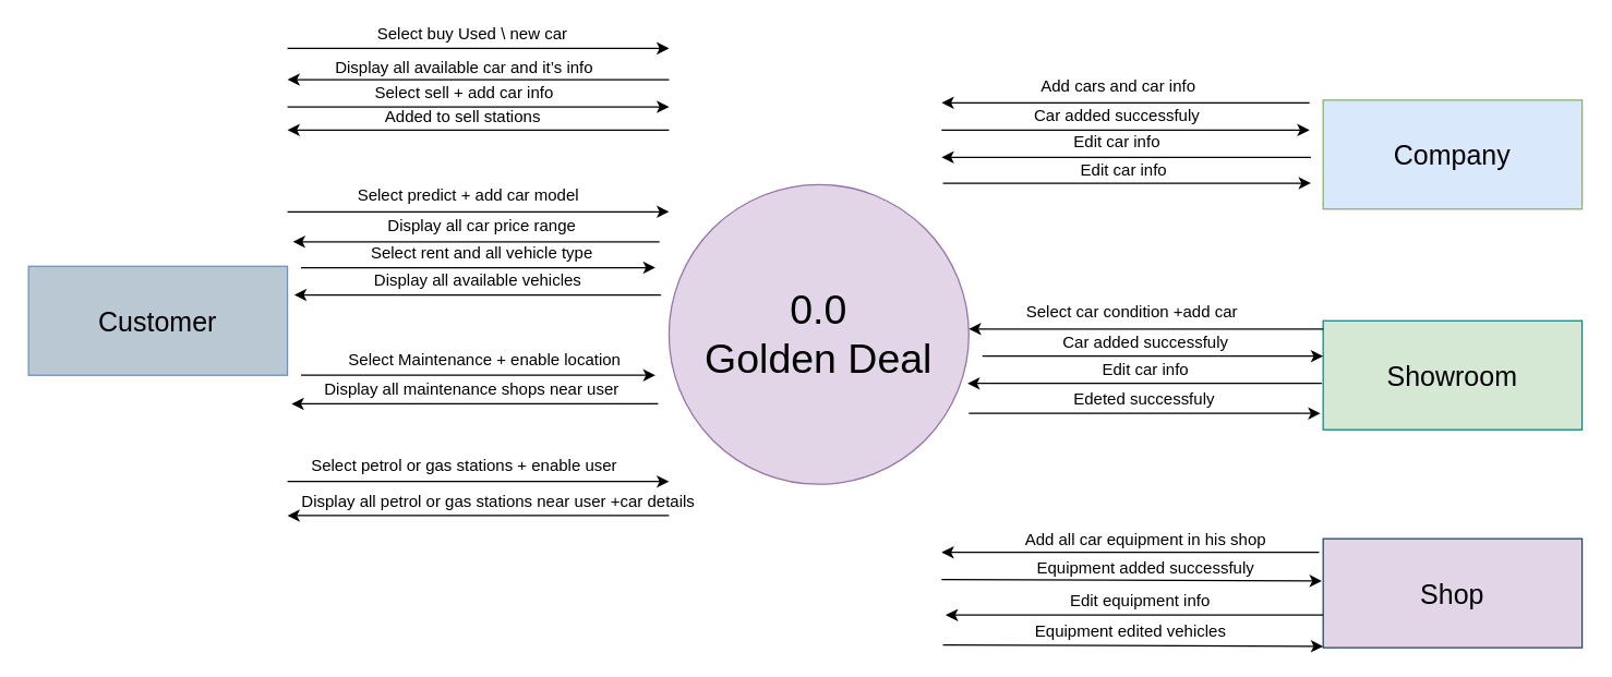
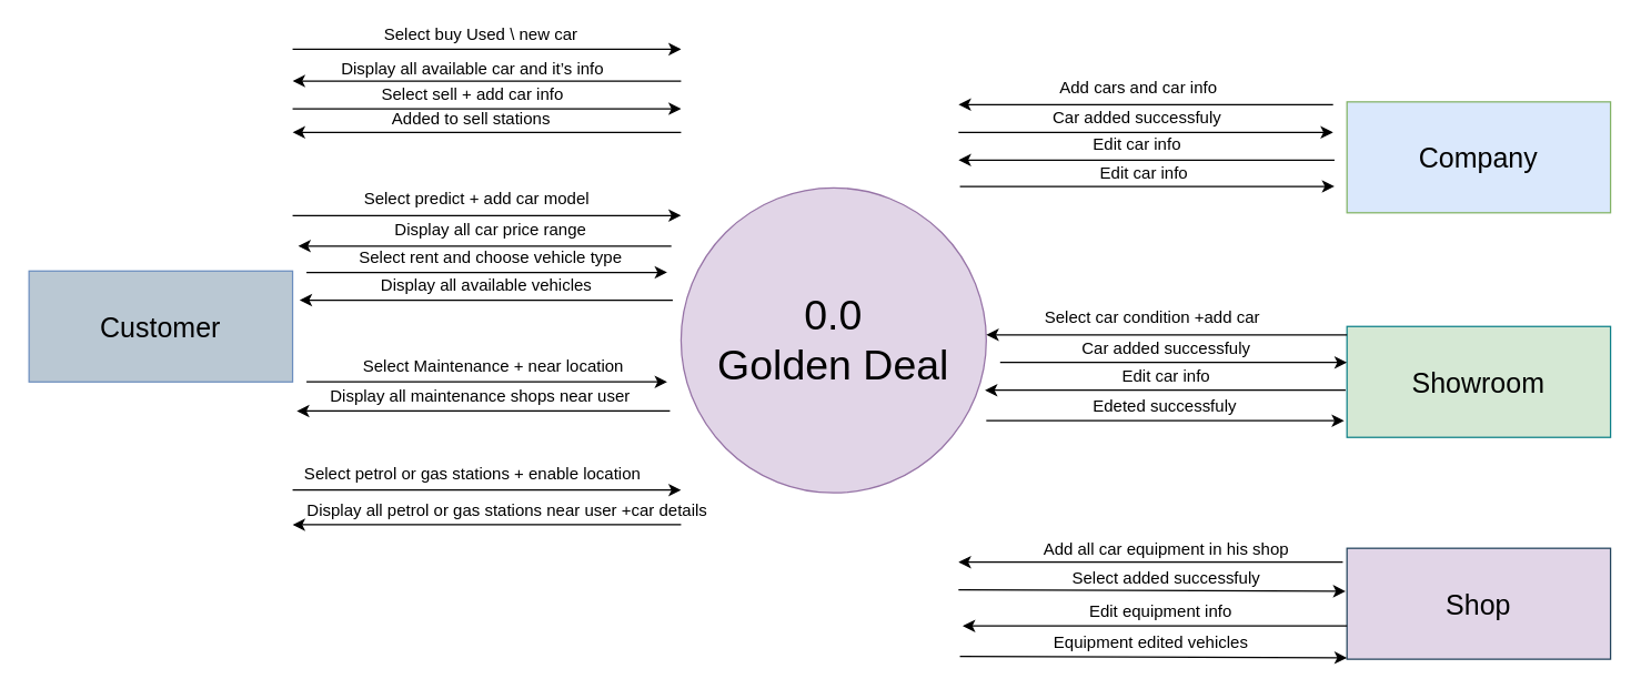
  <mxCell id="0" />
  <mxCell id="1" parent="0" />
  <mxCell id="2" value="&lt;font style=&quot;font-size: 20px;&quot;&gt;Customer&lt;/font&gt;" style="html=1;dashed=0;whiteSpace=wrap;fillColor=#bac8d3;strokeColor=#6c8ebf;" parent="1" vertex="1"><mxGeometry x="20" y="195" width="190" height="80" as="geometry" /></mxCell>
  <mxCell id="3" value="&lt;font style=&quot;font-size: 30px;&quot;&gt;0.0&lt;br&gt;Golden Deal&lt;/font&gt;" style="shape=ellipse;html=1;dashed=0;whiteSpace=wrap;aspect=fixed;perimeter=ellipsePerimeter;fillColor=#e1d5e7;strokeColor=#9673a6;" parent="1" vertex="1"><mxGeometry x="490" y="135" width="220" height="220" as="geometry" /></mxCell>
  <mxCell id="4" value="" style="endArrow=classic;html=1;rounded=0;" parent="1" edge="1"><mxGeometry width="50" height="50" relative="1" as="geometry"><mxPoint x="210" y="35" as="sourcePoint" /><mxPoint x="490" y="35" as="targetPoint" /></mxGeometry></mxCell>
  <mxCell id="5" value="Select buy Used \ new car" style="text;html=1;strokeColor=none;fillColor=none;align=center;verticalAlign=middle;whiteSpace=wrap;rounded=0;" parent="1" vertex="1"><mxGeometry x="246" y="20" width="200" height="10" as="geometry" /></mxCell>
  <mxCell id="6" value="" style="endArrow=classic;html=1;rounded=0;" parent="1" edge="1"><mxGeometry width="50" height="50" relative="1" as="geometry"><mxPoint x="490" y="58" as="sourcePoint" /><mxPoint x="210" y="58" as="targetPoint" /></mxGeometry></mxCell>
  <mxCell id="7" value="Display all available car and it’s info" style="text;html=1;strokeColor=none;fillColor=none;align=center;verticalAlign=middle;whiteSpace=wrap;rounded=0;" parent="1" vertex="1"><mxGeometry x="240" y="45" width="200" height="10" as="geometry" /></mxCell>
  <mxCell id="8" value="" style="endArrow=classic;html=1;rounded=0;" parent="1" edge="1"><mxGeometry width="50" height="50" relative="1" as="geometry"><mxPoint x="210" y="78" as="sourcePoint" /><mxPoint x="490" y="78" as="targetPoint" /></mxGeometry></mxCell>
  <mxCell id="9" value="Select sell + add car info" style="text;html=1;strokeColor=none;fillColor=none;align=center;verticalAlign=middle;whiteSpace=wrap;rounded=0;" parent="1" vertex="1"><mxGeometry x="240" y="63" width="200" height="10" as="geometry" /></mxCell>
  <mxCell id="10" value="" style="endArrow=classic;html=1;rounded=0;" parent="1" edge="1"><mxGeometry width="50" height="50" relative="1" as="geometry"><mxPoint x="490" y="95" as="sourcePoint" /><mxPoint x="210" y="95" as="targetPoint" /></mxGeometry></mxCell>
  <mxCell id="11" value="Added to sell stations" style="text;html=1;strokeColor=none;fillColor=none;align=center;verticalAlign=middle;whiteSpace=wrap;rounded=0;" parent="1" vertex="1"><mxGeometry x="239" y="81" width="200" height="10" as="geometry" /></mxCell>
  <mxCell id="12" value="" style="endArrow=classic;html=1;rounded=0;" parent="1" edge="1"><mxGeometry width="50" height="50" relative="1" as="geometry"><mxPoint x="210" y="155" as="sourcePoint" /><mxPoint x="490" y="155" as="targetPoint" /></mxGeometry></mxCell>
  <mxCell id="13" value="Select predict + add car model" style="text;html=1;strokeColor=none;fillColor=none;align=center;verticalAlign=middle;whiteSpace=wrap;rounded=0;" parent="1" vertex="1"><mxGeometry x="243" y="138" width="200" height="10" as="geometry" /></mxCell>
  <mxCell id="14" value="" style="endArrow=classic;html=1;rounded=0;" parent="1" edge="1"><mxGeometry width="50" height="50" relative="1" as="geometry"><mxPoint x="483" y="177" as="sourcePoint" /><mxPoint x="214" y="177" as="targetPoint" /></mxGeometry></mxCell>
  <mxCell id="15" value="Display all car price range" style="text;html=1;strokeColor=none;fillColor=none;align=center;verticalAlign=middle;whiteSpace=wrap;rounded=0;" parent="1" vertex="1"><mxGeometry x="253" y="161" width="200" height="10" as="geometry" /></mxCell>
  <mxCell id="16" value="" style="endArrow=classic;html=1;rounded=0;" parent="1" edge="1"><mxGeometry width="50" height="50" relative="1" as="geometry"><mxPoint x="220" y="196" as="sourcePoint" /><mxPoint x="480" y="196" as="targetPoint" /></mxGeometry></mxCell>
- <mxCell id="17" value="Select rent and all vehicle type" style="text;html=1;strokeColor=none;fillColor=none;align=center;verticalAlign=middle;whiteSpace=wrap;rounded=0;" parent="1" vertex="1"><mxGeometry x="253" y="181" width="200" height="10" as="geometry" /></mxCell>
+ <mxCell id="17" value="Select rent and choose vehicle type" style="text;html=1;strokeColor=none;fillColor=none;align=center;verticalAlign=middle;whiteSpace=wrap;rounded=0;" parent="1" vertex="1"><mxGeometry x="253" y="181" width="200" height="10" as="geometry" /></mxCell>
  <mxCell id="18" value="" style="endArrow=classic;html=1;rounded=0;" parent="1" edge="1"><mxGeometry width="50" height="50" relative="1" as="geometry"><mxPoint x="484" y="216" as="sourcePoint" /><mxPoint x="215" y="216" as="targetPoint" /></mxGeometry></mxCell>
  <mxCell id="19" value="Display all available vehicles" style="text;html=1;strokeColor=none;fillColor=none;align=center;verticalAlign=middle;whiteSpace=wrap;rounded=0;" parent="1" vertex="1"><mxGeometry x="250" y="201" width="200" height="10" as="geometry" /></mxCell>
  <mxCell id="20" value="" style="endArrow=classic;html=1;rounded=0;movable=1;resizable=1;rotatable=1;deletable=1;editable=1;locked=0;connectable=1;" parent="1" edge="1"><mxGeometry width="50" height="50" relative="1" as="geometry"><mxPoint x="220" y="275" as="sourcePoint" /><mxPoint x="480" y="275" as="targetPoint" /></mxGeometry></mxCell>
- <mxCell id="21" value="Select Maintenance + enable location" style="text;html=1;strokeColor=none;fillColor=none;align=center;verticalAlign=middle;whiteSpace=wrap;rounded=0;" parent="1" vertex="1"><mxGeometry x="250" y="259" width="210" height="10" as="geometry" /></mxCell>
+ <mxCell id="21" value="Select Maintenance + near location" style="text;html=1;strokeColor=none;fillColor=none;align=center;verticalAlign=middle;whiteSpace=wrap;rounded=0;" parent="1" vertex="1"><mxGeometry x="250" y="259" width="210" height="10" as="geometry" /></mxCell>
  <mxCell id="22" value="" style="endArrow=classic;html=1;rounded=0;" parent="1" edge="1"><mxGeometry width="50" height="50" relative="1" as="geometry"><mxPoint x="482" y="296" as="sourcePoint" /><mxPoint x="213" y="296" as="targetPoint" /></mxGeometry></mxCell>
  <mxCell id="23" value="Display all maintenance shops near user" style="text;html=1;strokeColor=none;fillColor=none;align=center;verticalAlign=middle;whiteSpace=wrap;rounded=0;" parent="1" vertex="1"><mxGeometry x="230" y="281" width="231" height="10" as="geometry" /></mxCell>
  <mxCell id="24" value="" style="endArrow=classic;html=1;rounded=0;movable=1;resizable=1;rotatable=1;deletable=1;editable=1;locked=0;connectable=1;" parent="1" edge="1"><mxGeometry width="50" height="50" relative="1" as="geometry"><mxPoint x="210" y="353" as="sourcePoint" /><mxPoint x="490" y="353" as="targetPoint" /></mxGeometry></mxCell>
  <mxCell id="25" value="" style="endArrow=classic;html=1;rounded=0;" parent="1" edge="1"><mxGeometry width="50" height="50" relative="1" as="geometry"><mxPoint x="490" y="378" as="sourcePoint" /><mxPoint x="210" y="378" as="targetPoint" /></mxGeometry></mxCell>
- <mxCell id="26" value="Select petrol or gas stations + enable user" style="text;html=1;strokeColor=none;fillColor=none;align=center;verticalAlign=middle;whiteSpace=wrap;rounded=0;" parent="1" vertex="1"><mxGeometry x="210" y="337" width="260" height="10" as="geometry" /></mxCell>
+ <mxCell id="26" value="Select petrol or gas stations + enable location" style="text;html=1;strokeColor=none;fillColor=none;align=center;verticalAlign=middle;whiteSpace=wrap;rounded=0;" parent="1" vertex="1"><mxGeometry x="210" y="337" width="260" height="10" as="geometry" /></mxCell>
  <mxCell id="27" value="Display all petrol or gas stations near user +car details" style="text;html=1;strokeColor=none;fillColor=none;align=center;verticalAlign=middle;whiteSpace=wrap;rounded=0;" parent="1" vertex="1"><mxGeometry x="210" y="363" width="310" height="10" as="geometry" /></mxCell>
  <mxCell id="28" value="&lt;font style=&quot;font-size: 20px;&quot;&gt;Shop&lt;/font&gt;" style="html=1;dashed=0;whiteSpace=wrap;fillColor=#e1d5e7;strokeColor=#23445d;" parent="1" vertex="1"><mxGeometry x="970" y="395" width="190" height="80" as="geometry" /></mxCell>
  <mxCell id="29" value="&lt;font style=&quot;font-size: 20px;&quot;&gt;Showroom&lt;/font&gt;" style="html=1;dashed=0;whiteSpace=wrap;fillColor=#d5e8d4;strokeColor=#0e8088;" parent="1" vertex="1"><mxGeometry x="970" y="235" width="190" height="80" as="geometry" /></mxCell>
  <mxCell id="30" value="&lt;span style=&quot;font-size: 20px;&quot;&gt;Company&lt;/span&gt;" style="html=1;dashed=0;whiteSpace=wrap;fillColor=#dae8fc;strokeColor=#82b366;" parent="1" vertex="1"><mxGeometry x="970" y="73" width="190" height="80" as="geometry" /></mxCell>
  <mxCell id="31" value="" style="endArrow=classic;html=1;rounded=0;" parent="1" edge="1"><mxGeometry width="50" height="50" relative="1" as="geometry"><mxPoint x="960" y="75" as="sourcePoint" /><mxPoint x="690" y="75" as="targetPoint" /></mxGeometry></mxCell>
  <mxCell id="32" value="Add cars and car info" style="text;html=1;strokeColor=none;fillColor=none;align=center;verticalAlign=middle;whiteSpace=wrap;rounded=0;" parent="1" vertex="1"><mxGeometry x="720" y="58" width="200" height="10" as="geometry" /></mxCell>
  <mxCell id="33" value="" style="endArrow=classic;html=1;rounded=0;" parent="1" edge="1"><mxGeometry width="50" height="50" relative="1" as="geometry"><mxPoint x="690" y="95" as="sourcePoint" /><mxPoint x="960" y="95" as="targetPoint" /></mxGeometry></mxCell>
  <mxCell id="34" value="Car added successfuly" style="text;html=1;strokeColor=none;fillColor=none;align=center;verticalAlign=middle;whiteSpace=wrap;rounded=0;" parent="1" vertex="1"><mxGeometry x="719" y="80" width="200" height="10" as="geometry" /></mxCell>
  <mxCell id="35" value="" style="endArrow=classic;html=1;rounded=0;" parent="1" edge="1"><mxGeometry width="50" height="50" relative="1" as="geometry"><mxPoint x="961" y="115" as="sourcePoint" /><mxPoint x="690" y="115" as="targetPoint" /></mxGeometry></mxCell>
  <mxCell id="36" value="Edit car info" style="text;html=1;strokeColor=none;fillColor=none;align=center;verticalAlign=middle;whiteSpace=wrap;rounded=0;" parent="1" vertex="1"><mxGeometry x="719" y="99" width="200" height="10" as="geometry" /></mxCell>
  <mxCell id="37" value="" style="endArrow=classic;html=1;rounded=0;" parent="1" edge="1"><mxGeometry width="50" height="50" relative="1" as="geometry"><mxPoint x="691" y="134" as="sourcePoint" /><mxPoint x="961" y="134" as="targetPoint" /></mxGeometry></mxCell>
  <mxCell id="38" value="Edit car info" style="text;html=1;strokeColor=none;fillColor=none;align=center;verticalAlign=middle;whiteSpace=wrap;rounded=0;" parent="1" vertex="1"><mxGeometry x="724" y="120" width="200" height="10" as="geometry" /></mxCell>
  <mxCell id="39" value="" style="endArrow=classic;html=1;rounded=0;" parent="1" edge="1"><mxGeometry width="50" height="50" relative="1" as="geometry"><mxPoint x="970" y="241" as="sourcePoint" /><mxPoint x="710" y="241" as="targetPoint" /></mxGeometry></mxCell>
  <mxCell id="40" value="" style="endArrow=classic;html=1;rounded=0;" parent="1" edge="1"><mxGeometry width="50" height="50" relative="1" as="geometry"><mxPoint x="720" y="261" as="sourcePoint" /><mxPoint x="970" y="261" as="targetPoint" /></mxGeometry></mxCell>
  <mxCell id="41" value="" style="endArrow=classic;html=1;rounded=0;" parent="1" edge="1"><mxGeometry width="50" height="50" relative="1" as="geometry"><mxPoint x="969" y="281" as="sourcePoint" /><mxPoint x="709" y="281" as="targetPoint" /></mxGeometry></mxCell>
  <mxCell id="42" value="" style="endArrow=classic;html=1;rounded=0;" parent="1" edge="1"><mxGeometry width="50" height="50" relative="1" as="geometry"><mxPoint x="710" y="303" as="sourcePoint" /><mxPoint x="968" y="303" as="targetPoint" /></mxGeometry></mxCell>
  <mxCell id="43" value="Select car condition +add car" style="text;html=1;strokeColor=none;fillColor=none;align=center;verticalAlign=middle;whiteSpace=wrap;rounded=0;" parent="1" vertex="1"><mxGeometry x="730" y="224" width="200" height="10" as="geometry" /></mxCell>
  <mxCell id="44" value="Car added successfuly" style="text;html=1;strokeColor=none;fillColor=none;align=center;verticalAlign=middle;whiteSpace=wrap;rounded=0;" parent="1" vertex="1"><mxGeometry x="740" y="246" width="200" height="10" as="geometry" /></mxCell>
  <mxCell id="45" value="Edit car info" style="text;html=1;strokeColor=none;fillColor=none;align=center;verticalAlign=middle;whiteSpace=wrap;rounded=0;" parent="1" vertex="1"><mxGeometry x="740" y="266" width="200" height="10" as="geometry" /></mxCell>
  <mxCell id="46" value="Edeted successfuly" style="text;html=1;strokeColor=none;fillColor=none;align=center;verticalAlign=middle;whiteSpace=wrap;rounded=0;" parent="1" vertex="1"><mxGeometry x="739" y="288" width="200" height="10" as="geometry" /></mxCell>
  <mxCell id="47" value="" style="endArrow=classic;html=1;rounded=0;" parent="1" edge="1"><mxGeometry width="50" height="50" relative="1" as="geometry"><mxPoint x="967" y="405" as="sourcePoint" /><mxPoint x="690" y="405" as="targetPoint" /></mxGeometry></mxCell>
  <mxCell id="48" value="" style="endArrow=classic;html=1;rounded=0;" parent="1" edge="1"><mxGeometry width="50" height="50" relative="1" as="geometry"><mxPoint x="690" y="425" as="sourcePoint" /><mxPoint x="969" y="426" as="targetPoint" /></mxGeometry></mxCell>
  <mxCell id="49" value="" style="endArrow=classic;html=1;rounded=0;" parent="1" edge="1"><mxGeometry width="50" height="50" relative="1" as="geometry"><mxPoint x="970" y="451" as="sourcePoint" /><mxPoint x="693" y="451" as="targetPoint" /></mxGeometry></mxCell>
  <mxCell id="50" value="" style="endArrow=classic;html=1;rounded=0;" parent="1" edge="1"><mxGeometry width="50" height="50" relative="1" as="geometry"><mxPoint x="691" y="473" as="sourcePoint" /><mxPoint x="970" y="474" as="targetPoint" /></mxGeometry></mxCell>
  <mxCell id="51" value="Add all car equipment in his shop" style="text;html=1;strokeColor=none;fillColor=none;align=center;verticalAlign=middle;whiteSpace=wrap;rounded=0;" parent="1" vertex="1"><mxGeometry x="740" y="391" width="200" height="10" as="geometry" /></mxCell>
- <mxCell id="52" value="Equipment added successfuly" style="text;html=1;strokeColor=none;fillColor=none;align=center;verticalAlign=middle;whiteSpace=wrap;rounded=0;" parent="1" vertex="1"><mxGeometry x="740" y="412" width="200" height="10" as="geometry" /></mxCell>
+ <mxCell id="52" value="Select added successfuly" style="text;html=1;strokeColor=none;fillColor=none;align=center;verticalAlign=middle;whiteSpace=wrap;rounded=0;" parent="1" vertex="1"><mxGeometry x="740" y="412" width="200" height="10" as="geometry" /></mxCell>
  <mxCell id="53" value="Edit equipment info" style="text;html=1;strokeColor=none;fillColor=none;align=center;verticalAlign=middle;whiteSpace=wrap;rounded=0;" parent="1" vertex="1"><mxGeometry x="736" y="436" width="200" height="10" as="geometry" /></mxCell>
  <mxCell id="54" value="Equipment edited vehicles" style="text;html=1;strokeColor=none;fillColor=none;align=center;verticalAlign=middle;whiteSpace=wrap;rounded=0;" parent="1" vertex="1"><mxGeometry x="729" y="458" width="200" height="10" as="geometry" /></mxCell>
